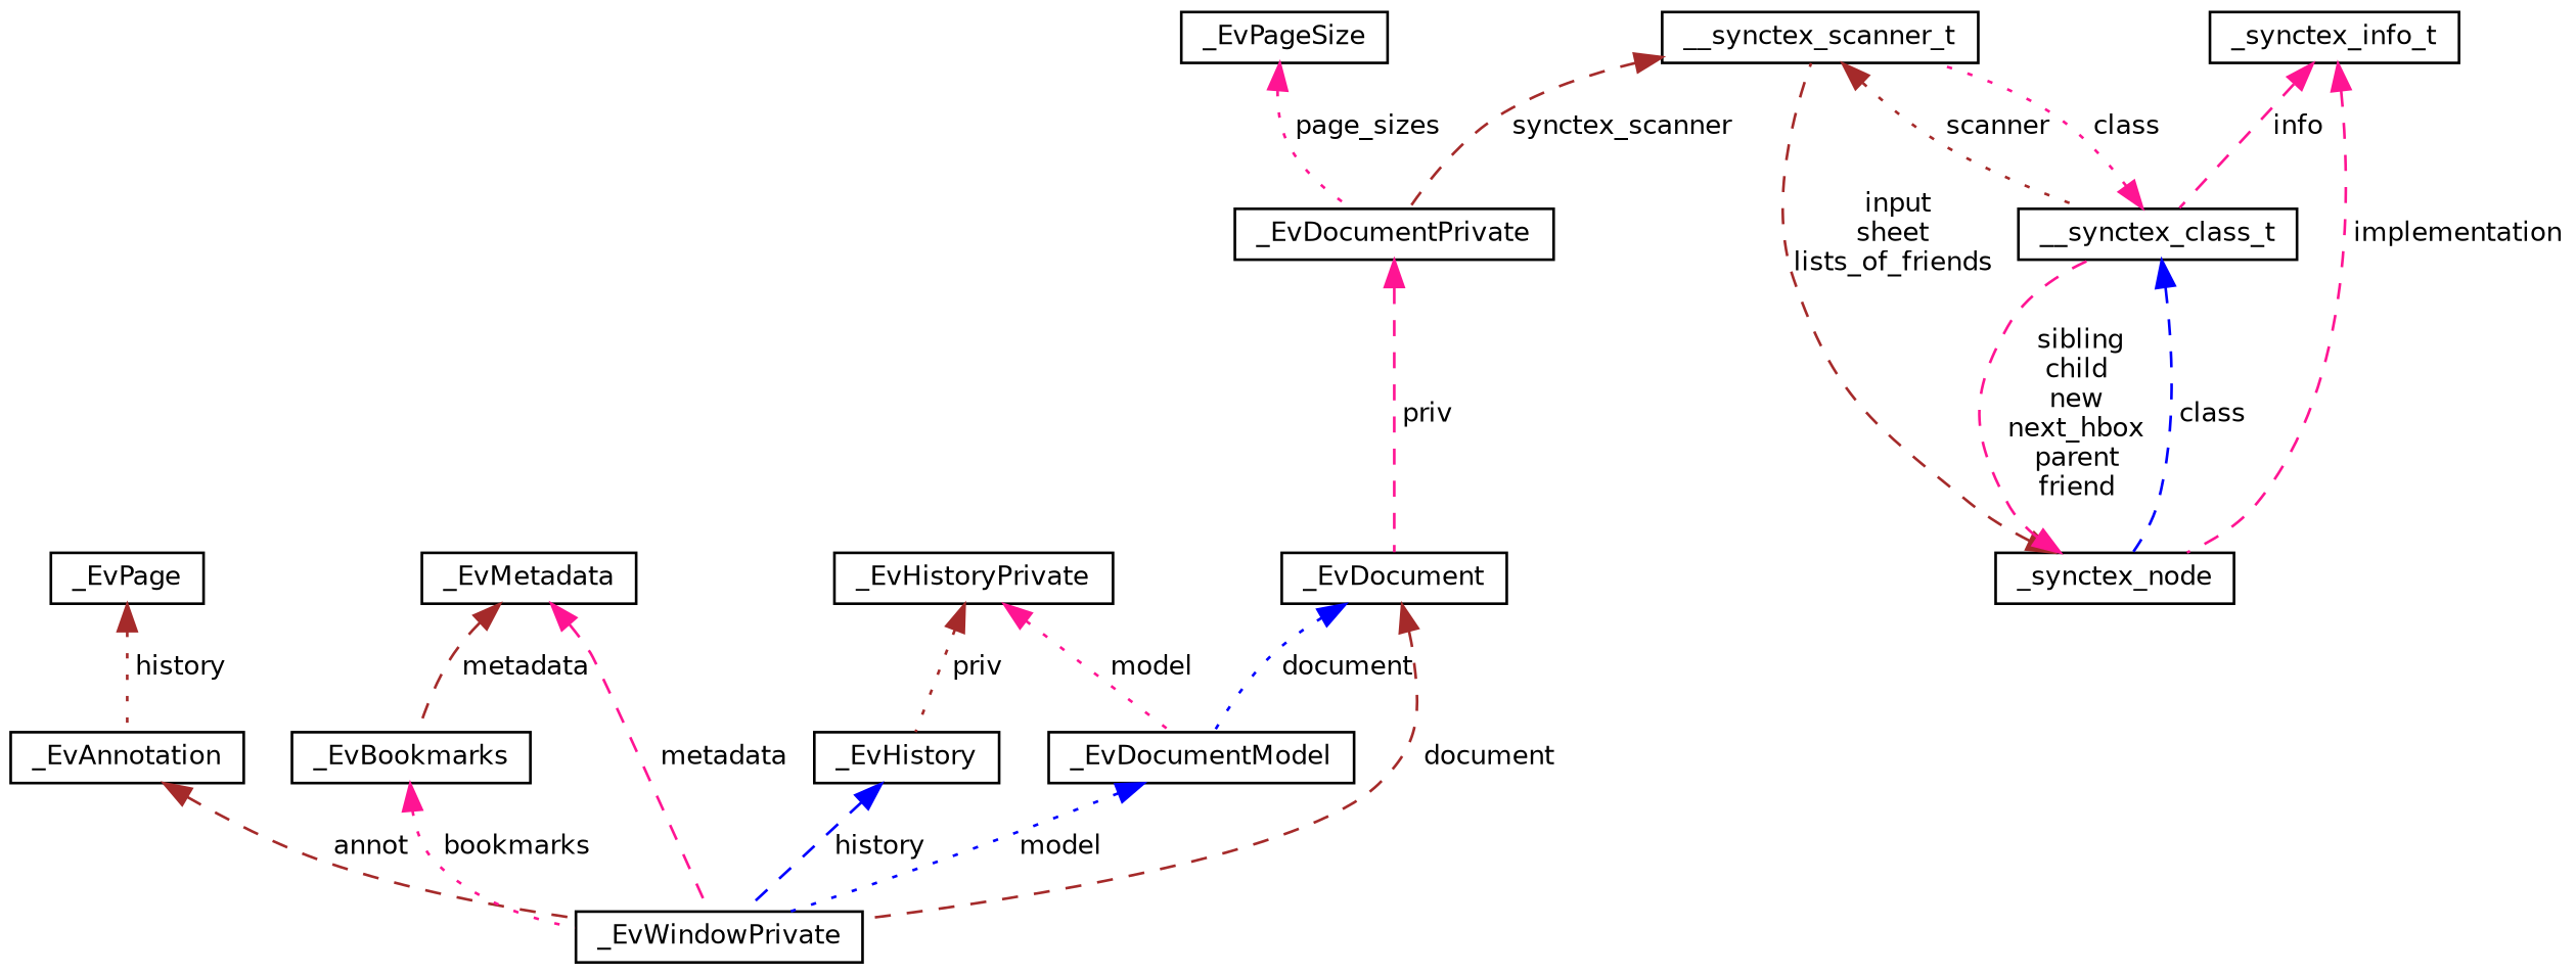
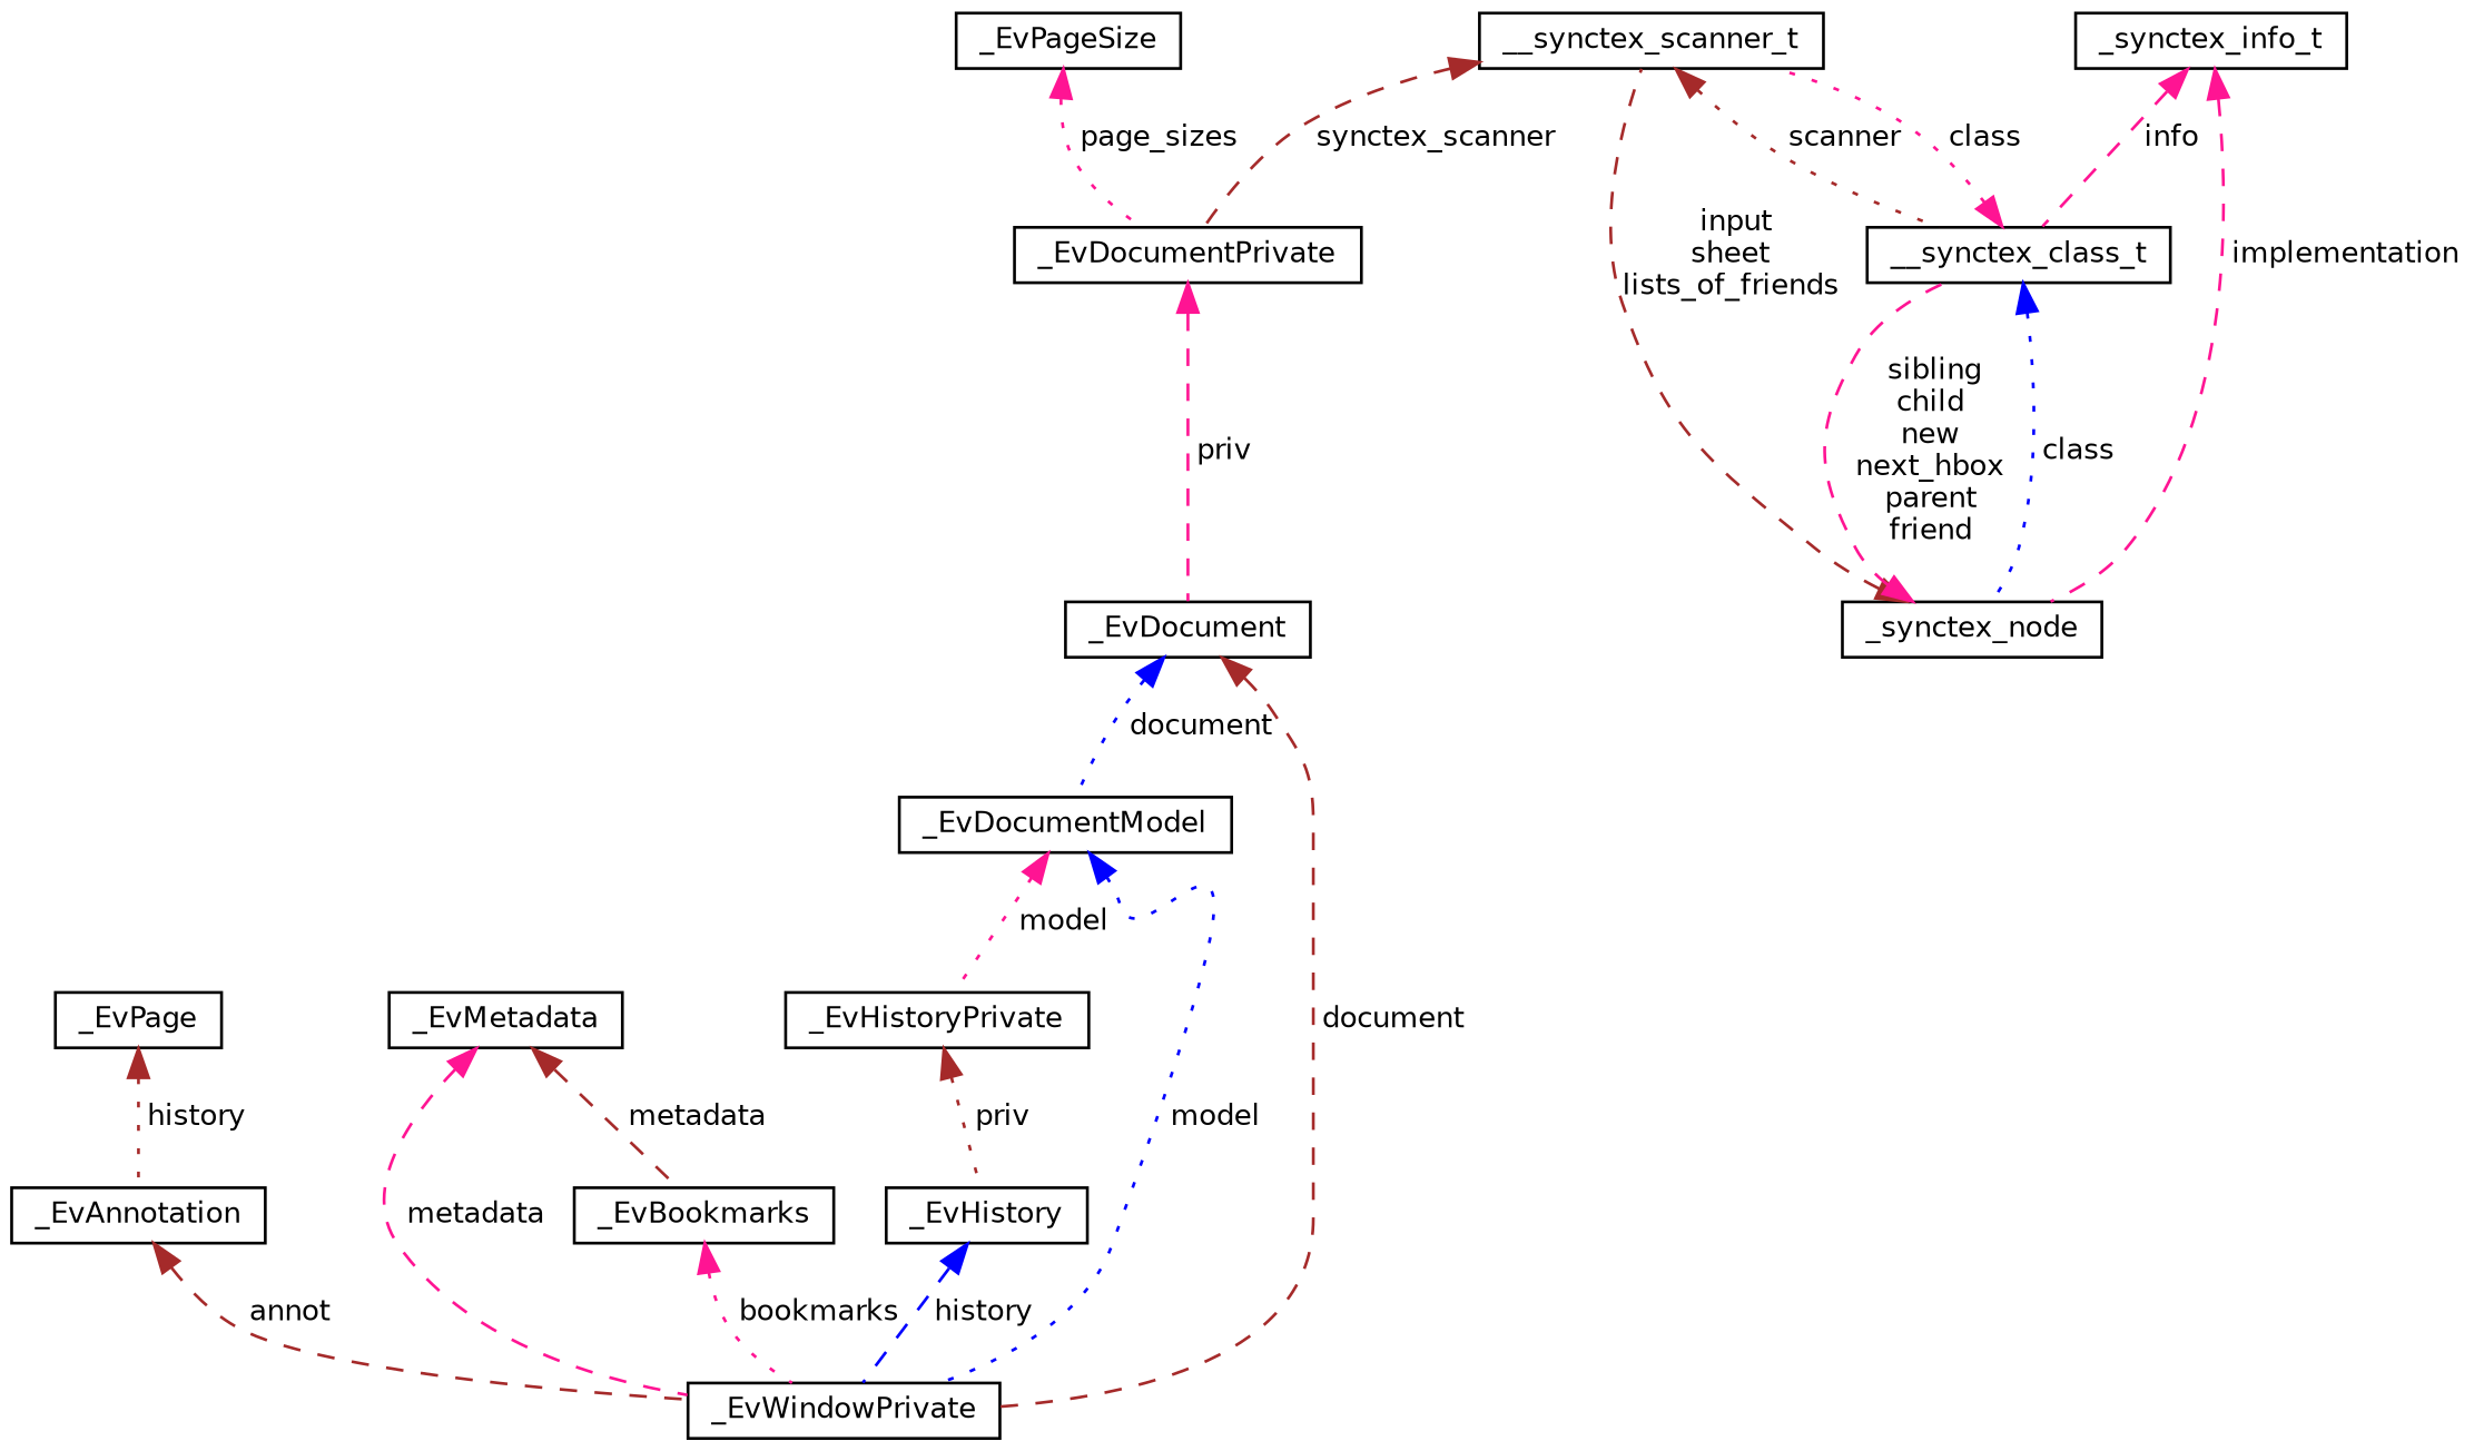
  digraph {
    node [color=black fillcolor=white fontname=Helvetica fontsize=10 shape=record style=filled]
    edge [color=deeppink dir=back fontname=Helvetica fontsize=10 labelfontname=Helvetica labelfontsize=10 style=dashed]
    n1 [height=0.2 label=_EvWindowPrivate width=0.4]
    n2 [height=0.2 label=_EvAnnotation width=0.4]
    n3 [height=0.2 label=_EvPage width=0.4]
    n4 [height=0.2 label=_EvMetadata width=0.4]
    n5 [height=0.2 label=_EvBookmarks width=0.4]
    n6 [height=0.2 label=_EvDocumentModel width=0.4]
    n7 [height=0.2 label=_EvHistoryPrivate width=0.4]
    n8 [height=0.2 label=_EvHistory width=0.4]
    n9 [height=0.2 label=_EvDocument width=0.4]
    n10 [height=0.2 label=_EvDocumentPrivate width=0.4]
    n11 [height=0.2 label=_EvPageSize width=0.4]
    n12 [height=0.2 label=__synctex_scanner_t width=0.4]
    n13 [height=0.2 label=__synctex_class_t width=0.4]
    n14 [height=0.2 label=_synctex_node width=0.4]
    n15 [height=0.2 label=_synctex_info_t width=0.4]
    n2 -> n1 [color=brown label=" annot"]
    n3 -> n2 [color=brown label=" history" style=dotted]
    n4 -> n1 [label=" metadata"]
    n4 -> n5 [color=brown label=" metadata"]
    n5 -> n1 [label=" bookmarks" style=dotted]
    n6 -> n1 [color=blue label=" model" style=dotted]
-   n7 -> n6 [label=" model" style=dotted]
+   n6 -> n7 [label=" model" style=dotted]
    n7 -> n8 [color=brown label=" priv" style=dotted]
    n8 -> n1 [color=blue label=" history"]
    n9 -> n1 [color=brown label=" document"]
    n9 -> n6 [color=blue label=" document" style=dotted]
    n10 -> n9 [label=" priv"]
    n11 -> n10 [label=" page_sizes" style=dotted]
    n12 -> n10 [color=brown label=" synctex_scanner"]
    n12 -> n13 [color=brown label=" scanner" style=dotted]
    n13 -> n12 [label=" class" style=dotted]
-   n13 -> n14 [color=blue label=" class"]
+   n13 -> n14 [color=blue label=" class" style=dotted]
    n14 -> n12 [color=brown label=" input\nsheet\nlists_of_friends"]
    n14 -> n13 [label=" sibling\nchild\nnew\nnext_hbox\nparent\nfriend"]
    n15 -> n13 [label=" info"]
    n15 -> n14 [label=" implementation"]
  }
